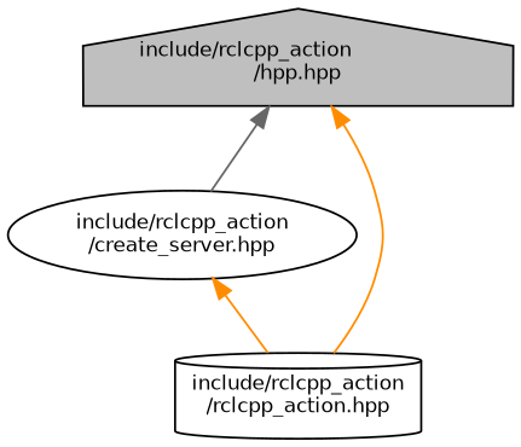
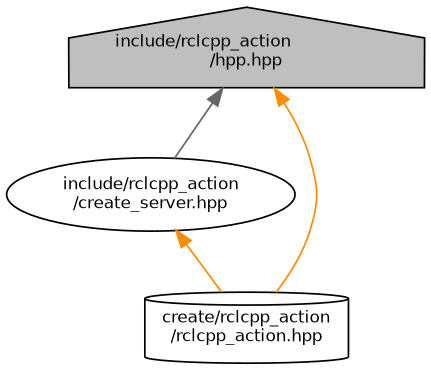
  digraph {
    node [color=black fillcolor=white fontname=Helvetica fontsize=10 style=filled]
    edge [color=darkorange dir=back fontname=Helvetica fontsize=10 labelfontname=Helvetica labelfontsize=10 style=solid]
    n1 [fillcolor=grey75 fontcolor=black height=0.2 label="include/rclcpp_action\l/hpp.hpp" shape=house width=0.4]
    n2 [height=0.2 label="include/rclcpp_action\l/create_server.hpp" shape=ellipse width=0.4]
-   n3 [height=0.2 label="include/rclcpp_action\l/rclcpp_action.hpp" shape=cylinder width=0.4]
+   n3 [height=0.2 label="create/rclcpp_action\l/rclcpp_action.hpp" shape=cylinder width=0.4]
    n1 -> n2 [color=gray40]
    n1 -> n3
    n2 -> n3
  }
